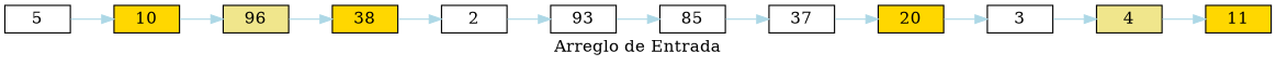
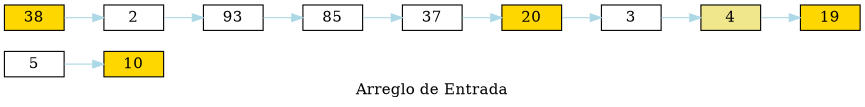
  digraph {
    label="Arreglo de Entrada"
    rankdir=LR
    node [fillcolor=white shape=record style=filled]
    edge [color=lightblue splines=ortho]
    n1 [height=.1 label=5]
    n2 [fillcolor=gold height=.1 label=10]
-   n3 [fillcolor=khaki height=.1 label=96]
    n4 [fillcolor=gold height=.1 label=38]
    n5 [height=.1 label=2]
    n6 [height=.1 label=93]
    n7 [height=.1 label=85]
    n8 [height=.1 label=37]
    n9 [fillcolor=gold height=.1 label=20]
    n10 [height=.1 label=3]
    n11 [fillcolor=khaki height=.1 label=4]
-   n12 [fillcolor=gold height=.1 label=11]
+   n12 [fillcolor=gold height=.1 label=19]
    n1 -> n2
-   n2 -> n3
-   n3 -> n4
    n4 -> n5
    n5 -> n6
    n6 -> n7
    n7 -> n8
    n8 -> n9
    n9 -> n10
    n10 -> n11
    n11 -> n12
  }
